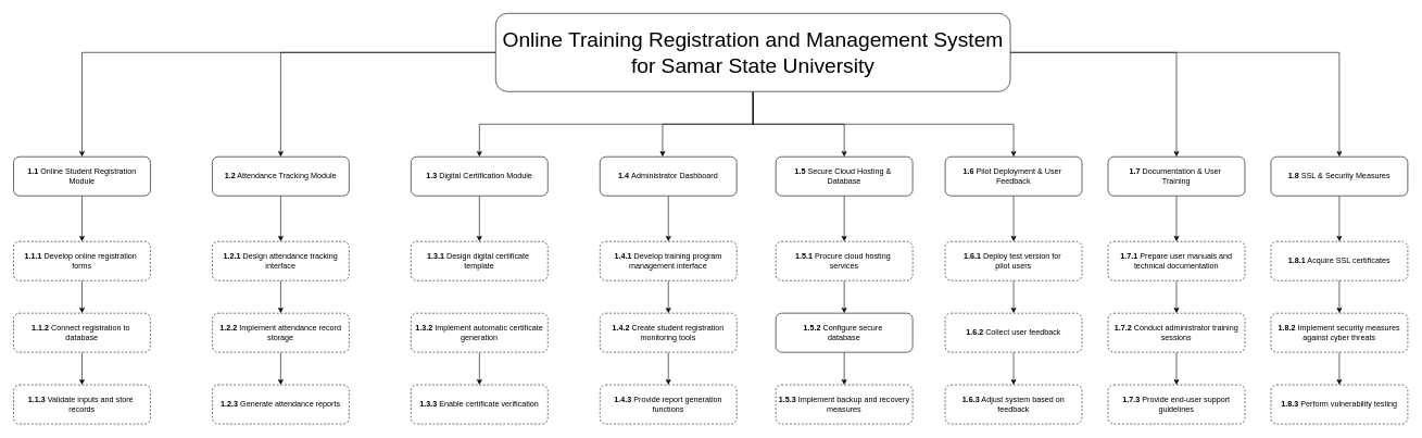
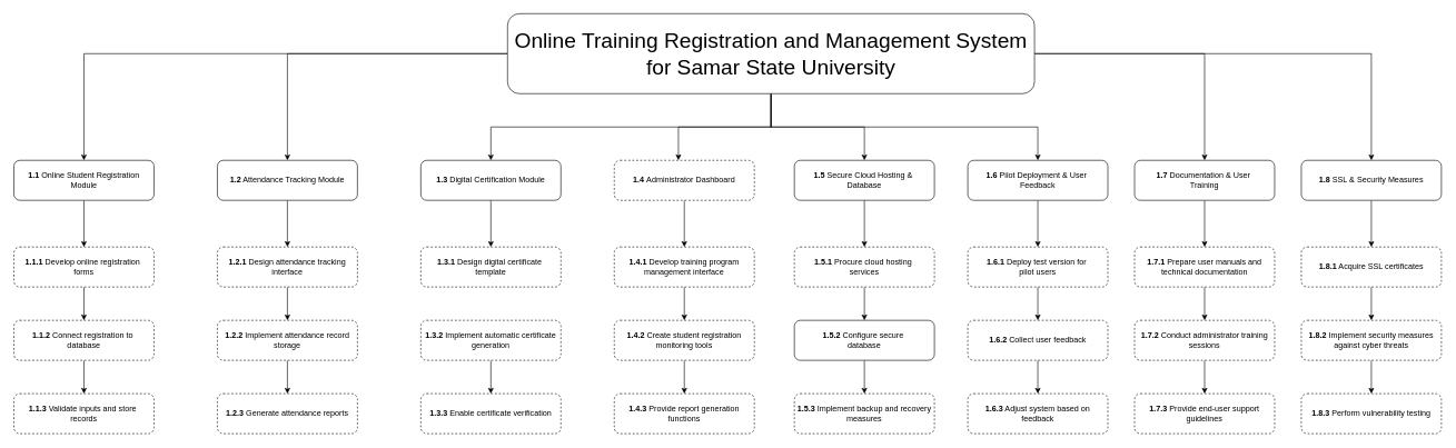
  <mxCell id="0" />
  <mxCell id="1" parent="0" />
  <mxCell id="2" style="edgeStyle=orthogonalEdgeStyle;rounded=0;orthogonalLoop=1;jettySize=auto;html=1;entryX=0.458;entryY=-0.003;entryDx=0;entryDy=0;entryPerimeter=0;" edge="1" parent="1" source="10" target="28"><mxGeometry relative="1" as="geometry"><mxPoint x="1155" y="190" as="targetPoint" /><Array as="points"><mxPoint x="1155" y="190" /><mxPoint x="1016" y="190" /></Array></mxGeometry></mxCell>
  <mxCell id="3" style="edgeStyle=orthogonalEdgeStyle;rounded=0;orthogonalLoop=1;jettySize=auto;html=1;entryX=0.5;entryY=0;entryDx=0;entryDy=0;" edge="1" parent="1" source="10" target="34"><mxGeometry relative="1" as="geometry" /></mxCell>
  <mxCell id="4" style="edgeStyle=orthogonalEdgeStyle;rounded=0;orthogonalLoop=1;jettySize=auto;html=1;entryX=0.5;entryY=0;entryDx=0;entryDy=0;" edge="1" parent="1" source="10" target="26"><mxGeometry relative="1" as="geometry" /></mxCell>
  <mxCell id="5" style="edgeStyle=orthogonalEdgeStyle;rounded=0;orthogonalLoop=1;jettySize=auto;html=1;entryX=0.5;entryY=0;entryDx=0;entryDy=0;" edge="1" parent="1" source="10" target="19"><mxGeometry relative="1" as="geometry" /></mxCell>
  <mxCell id="6" style="edgeStyle=orthogonalEdgeStyle;rounded=0;orthogonalLoop=1;jettySize=auto;html=1;" edge="1" parent="1" source="10" target="12"><mxGeometry relative="1" as="geometry" /></mxCell>
  <mxCell id="7" style="edgeStyle=orthogonalEdgeStyle;rounded=0;orthogonalLoop=1;jettySize=auto;html=1;entryX=0.5;entryY=0;entryDx=0;entryDy=0;" edge="1" parent="1" source="10" target="36"><mxGeometry relative="1" as="geometry" /></mxCell>
  <mxCell id="8" style="edgeStyle=orthogonalEdgeStyle;rounded=0;orthogonalLoop=1;jettySize=auto;html=1;" edge="1" parent="1" source="10" target="38"><mxGeometry relative="1" as="geometry" /></mxCell>
  <mxCell id="9" style="edgeStyle=orthogonalEdgeStyle;rounded=0;orthogonalLoop=1;jettySize=auto;html=1;" edge="1" parent="1" source="10" target="40"><mxGeometry relative="1" as="geometry" /></mxCell>
  <mxCell id="10" value="&lt;font style=&quot;&quot;&gt;&lt;font style=&quot;font-size: 32px;&quot;&gt;Online Training Registration and Management System for Samar State University&lt;/font&gt;&lt;br&gt;&lt;/font&gt;" style="rounded=1;whiteSpace=wrap;html=1;" vertex="1" parent="1"><mxGeometry x="760" width="790" height="120" as="geometry" y="20" /></mxCell>
  <mxCell id="11" style="edgeStyle=orthogonalEdgeStyle;rounded=0;orthogonalLoop=1;jettySize=auto;html=1;entryX=0.5;entryY=0;entryDx=0;entryDy=0;" edge="1" parent="1" source="12" target="14"><mxGeometry relative="1" as="geometry" /></mxCell>
  <mxCell id="12" value="&lt;b&gt;1.1 &lt;/b&gt;Online Student Registration Module" style="rounded=1;whiteSpace=wrap;html=1;" vertex="1" parent="1"><mxGeometry x="20" y="240" width="210" height="60" as="geometry" /></mxCell>
  <mxCell id="13" value="" style="edgeStyle=orthogonalEdgeStyle;rounded=0;orthogonalLoop=1;jettySize=auto;html=1;" edge="1" parent="1" source="14" target="16"><mxGeometry relative="1" as="geometry" /></mxCell>
  <mxCell id="14" value="&lt;b&gt;1.1.1 &lt;/b&gt;Develop online registration&amp;nbsp;&lt;div&gt;forms&lt;/div&gt;" style="rounded=1;whiteSpace=wrap;html=1;dashed=1;" vertex="1" parent="1"><mxGeometry x="20" y="370" width="210" height="60" as="geometry" /></mxCell>
  <mxCell id="15" value="" style="edgeStyle=orthogonalEdgeStyle;rounded=0;orthogonalLoop=1;jettySize=auto;html=1;" edge="1" parent="1" source="16" target="17"><mxGeometry relative="1" as="geometry" /></mxCell>
  <mxCell id="16" value="&lt;b&gt;1.1.2 &lt;/b&gt;Connect registration to&amp;nbsp;&lt;div&gt;database&lt;/div&gt;" style="rounded=1;whiteSpace=wrap;html=1;dashed=1;" vertex="1" parent="1"><mxGeometry x="20" y="480" width="210" height="60" as="geometry" /></mxCell>
  <mxCell id="17" value="&lt;b&gt;1.1.3&lt;/b&gt; Validate inputs and store&amp;nbsp;&lt;div&gt;records&lt;/div&gt;" style="rounded=1;whiteSpace=wrap;html=1;dashed=1;" vertex="1" parent="1"><mxGeometry x="20" y="590" width="210" height="60" as="geometry" /></mxCell>
  <mxCell id="18" value="" style="edgeStyle=orthogonalEdgeStyle;rounded=0;orthogonalLoop=1;jettySize=auto;html=1;" edge="1" parent="1" source="19" target="21"><mxGeometry relative="1" as="geometry" /></mxCell>
  <mxCell id="19" value="&lt;b&gt;1.2&lt;/b&gt; Attendance Tracking Module" style="rounded=1;whiteSpace=wrap;html=1;" vertex="1" parent="1"><mxGeometry x="325" y="240" width="210" height="60" as="geometry" /></mxCell>
  <mxCell id="20" value="" style="edgeStyle=orthogonalEdgeStyle;rounded=0;orthogonalLoop=1;jettySize=auto;html=1;" edge="1" parent="1" source="21" target="23"><mxGeometry relative="1" as="geometry" /></mxCell>
  <mxCell id="21" value="&lt;b&gt;1.2.1 &lt;/b&gt;Design attendance tracking interface" style="rounded=1;whiteSpace=wrap;html=1;dashed=1;" vertex="1" parent="1"><mxGeometry x="325" y="370" width="210" height="60" as="geometry" /></mxCell>
  <mxCell id="22" value="" style="edgeStyle=orthogonalEdgeStyle;rounded=0;orthogonalLoop=1;jettySize=auto;html=1;" edge="1" parent="1" source="23" target="24"><mxGeometry relative="1" as="geometry" /></mxCell>
  <mxCell id="23" value="&lt;b&gt;1.2.2&lt;/b&gt; Implement attendance record storage" style="rounded=1;whiteSpace=wrap;html=1;dashed=1;" vertex="1" parent="1"><mxGeometry x="325" y="480" width="210" height="60" as="geometry" /></mxCell>
  <mxCell id="24" value="&lt;b&gt;1.2.3&lt;/b&gt; Generate attendance reports" style="rounded=1;whiteSpace=wrap;html=1;dashed=1;" vertex="1" parent="1"><mxGeometry x="325" y="590" width="210" height="60" as="geometry" /></mxCell>
  <mxCell id="25" value="" style="edgeStyle=orthogonalEdgeStyle;rounded=0;orthogonalLoop=1;jettySize=auto;html=1;" edge="1" parent="1" source="26" target="29"><mxGeometry relative="1" as="geometry" /></mxCell>
  <mxCell id="26" value="&lt;b&gt;1.3&lt;/b&gt; Digital Certification Module" style="rounded=1;whiteSpace=wrap;html=1;" vertex="1" parent="1"><mxGeometry x="630" y="240" width="210" height="60" as="geometry" /></mxCell>
  <mxCell id="27" value="" style="edgeStyle=orthogonalEdgeStyle;rounded=0;orthogonalLoop=1;jettySize=auto;html=1;" edge="1" parent="1" source="28" target="42"><mxGeometry relative="1" as="geometry" /></mxCell>
- <mxCell id="28" value="&lt;b&gt;1.4 &lt;/b&gt;Administrator Dashboard" style="rounded=1;whiteSpace=wrap;html=1;" vertex="1" parent="1"><mxGeometry x="920" y="240" width="210" height="60" as="geometry" /></mxCell>
+ <mxCell id="28" value="&lt;b&gt;1.4 &lt;/b&gt;Administrator Dashboard" style="rounded=1;whiteSpace=wrap;html=1;dashed=1;" vertex="1" parent="1"><mxGeometry x="920" y="240" width="210" height="60" as="geometry" /></mxCell>
  <mxCell id="29" value="&lt;b&gt;1.3.1&lt;/b&gt; Design digital certificate&amp;nbsp;&lt;div&gt;template&lt;/div&gt;" style="rounded=1;whiteSpace=wrap;html=1;dashed=1;" vertex="1" parent="1"><mxGeometry x="630" y="370" width="210" height="60" as="geometry" /></mxCell>
  <mxCell id="30" value="" style="edgeStyle=orthogonalEdgeStyle;rounded=0;orthogonalLoop=1;jettySize=auto;html=1;" edge="1" parent="1" source="31" target="32"><mxGeometry relative="1" as="geometry" /></mxCell>
  <mxCell id="31" value="&lt;b&gt;1.3.2&lt;/b&gt; Implement automatic certificate generation" style="rounded=1;whiteSpace=wrap;html=1;dashed=1;" vertex="1" parent="1"><mxGeometry x="630" y="480" width="210" height="60" as="geometry" /></mxCell>
  <mxCell id="32" value="&lt;b&gt;1.3.3 &lt;/b&gt;Enable certificate verification" style="rounded=1;whiteSpace=wrap;html=1;dashed=1;" vertex="1" parent="1"><mxGeometry x="630" y="590" width="210" height="60" as="geometry" /></mxCell>
  <mxCell id="33" value="" style="edgeStyle=orthogonalEdgeStyle;rounded=0;orthogonalLoop=1;jettySize=auto;html=1;" edge="1" parent="1" source="34" target="47"><mxGeometry relative="1" as="geometry" /></mxCell>
  <mxCell id="34" value="&lt;b&gt;1.5&lt;/b&gt; Secure Cloud Hosting &amp;amp;&amp;nbsp;&lt;div&gt;Database&lt;/div&gt;" style="rounded=1;whiteSpace=wrap;html=1;" vertex="1" parent="1"><mxGeometry x="1190" y="240" width="210" height="60" as="geometry" /></mxCell>
  <mxCell id="35" value="" style="edgeStyle=orthogonalEdgeStyle;rounded=0;orthogonalLoop=1;jettySize=auto;html=1;" edge="1" parent="1" source="36" target="52"><mxGeometry relative="1" as="geometry" /></mxCell>
  <mxCell id="36" value="&lt;b&gt;1.6&lt;/b&gt; Pilot Deployment &amp;amp; User&amp;nbsp;&lt;div&gt;Feedback&lt;/div&gt;" style="rounded=1;whiteSpace=wrap;html=1;align=center;" vertex="1" parent="1"><mxGeometry x="1450" y="240" width="210" height="60" as="geometry" /></mxCell>
  <mxCell id="37" value="" style="edgeStyle=orthogonalEdgeStyle;rounded=0;orthogonalLoop=1;jettySize=auto;html=1;" edge="1" parent="1" source="38" target="57"><mxGeometry relative="1" as="geometry" /></mxCell>
  <mxCell id="38" value="&lt;b&gt;1.7&lt;/b&gt; Documentation &amp;amp; User&amp;nbsp;&lt;div&gt;Training&lt;/div&gt;" style="rounded=1;whiteSpace=wrap;html=1;align=center;" vertex="1" parent="1"><mxGeometry x="1700" y="240" width="210" height="60" as="geometry" /></mxCell>
  <mxCell id="39" value="" style="edgeStyle=orthogonalEdgeStyle;rounded=0;orthogonalLoop=1;jettySize=auto;html=1;" edge="1" parent="1" source="40" target="62"><mxGeometry relative="1" as="geometry" /></mxCell>
  <mxCell id="40" value="&lt;b&gt;1.8&lt;/b&gt; SSL &amp;amp; Security Measures" style="rounded=1;whiteSpace=wrap;html=1;align=center;" vertex="1" parent="1"><mxGeometry x="1950" y="240" width="210" height="60" as="geometry" /></mxCell>
  <mxCell id="41" value="" style="edgeStyle=orthogonalEdgeStyle;rounded=0;orthogonalLoop=1;jettySize=auto;html=1;" edge="1" parent="1" source="42" target="44"><mxGeometry relative="1" as="geometry" /></mxCell>
  <mxCell id="42" value="&lt;b&gt;1.4.1&lt;/b&gt; Develop training program management interface" style="rounded=1;whiteSpace=wrap;html=1;dashed=1;" vertex="1" parent="1"><mxGeometry x="920" y="370" width="210" height="60" as="geometry" /></mxCell>
  <mxCell id="43" value="" style="edgeStyle=orthogonalEdgeStyle;rounded=0;orthogonalLoop=1;jettySize=auto;html=1;" edge="1" parent="1" source="44" target="45"><mxGeometry relative="1" as="geometry" /></mxCell>
  <mxCell id="44" value="&lt;b&gt;1.4.2&lt;/b&gt; Create student registration monitoring tools" style="rounded=1;whiteSpace=wrap;html=1;dashed=1;" vertex="1" parent="1"><mxGeometry x="920" y="480" width="210" height="60" as="geometry" /></mxCell>
  <mxCell id="45" value="&lt;b&gt;1.4.3&lt;/b&gt; Provide report generation functions" style="rounded=1;whiteSpace=wrap;html=1;dashed=1;" vertex="1" parent="1"><mxGeometry x="920" y="590" width="210" height="60" as="geometry" /></mxCell>
  <mxCell id="46" value="" style="edgeStyle=orthogonalEdgeStyle;rounded=0;orthogonalLoop=1;jettySize=auto;html=1;" edge="1" parent="1" source="47" target="49"><mxGeometry relative="1" as="geometry" /></mxCell>
  <mxCell id="47" value="&lt;b&gt;1.5.1&lt;/b&gt; Procure cloud hosting&amp;nbsp;&lt;div&gt;services&lt;/div&gt;" style="rounded=1;whiteSpace=wrap;html=1;dashed=1;" vertex="1" parent="1"><mxGeometry x="1190" y="370" width="210" height="60" as="geometry" /></mxCell>
  <mxCell id="48" value="" style="edgeStyle=orthogonalEdgeStyle;rounded=0;orthogonalLoop=1;jettySize=auto;html=1;" edge="1" parent="1" source="49" target="50"><mxGeometry relative="1" as="geometry" /></mxCell>
  <mxCell id="49" value="&lt;b&gt;1.5.2&lt;/b&gt; Configure secure&amp;nbsp;&lt;div&gt;database&lt;/div&gt;" style="rounded=1;whiteSpace=wrap;html=1;dashed=0;" vertex="1" parent="1"><mxGeometry x="1190" y="480" width="210" height="60" as="geometry" /></mxCell>
  <mxCell id="50" value="&lt;b&gt;1.5.3&lt;/b&gt; Implement backup and recovery measures" style="rounded=1;whiteSpace=wrap;html=1;dashed=1;" vertex="1" parent="1"><mxGeometry x="1190" y="590" width="210" height="60" as="geometry" /></mxCell>
  <mxCell id="51" value="" style="edgeStyle=orthogonalEdgeStyle;rounded=0;orthogonalLoop=1;jettySize=auto;html=1;" edge="1" parent="1" source="52" target="54"><mxGeometry relative="1" as="geometry" /></mxCell>
  <mxCell id="52" value="&lt;b&gt;1.6.1&lt;/b&gt; Deploy test version for&amp;nbsp;&lt;div&gt;pilot users&lt;/div&gt;" style="rounded=1;whiteSpace=wrap;html=1;dashed=1;" vertex="1" parent="1"><mxGeometry x="1450" y="370" width="210" height="60" as="geometry" /></mxCell>
  <mxCell id="53" value="" style="edgeStyle=orthogonalEdgeStyle;rounded=0;orthogonalLoop=1;jettySize=auto;html=1;" edge="1" parent="1" source="54" target="55"><mxGeometry relative="1" as="geometry" /></mxCell>
  <mxCell id="54" value="&lt;b&gt;1.6.2&lt;/b&gt; Collect user feedback" style="rounded=1;whiteSpace=wrap;html=1;dashed=1;" vertex="1" parent="1"><mxGeometry x="1450" y="480" width="210" height="60" as="geometry" /></mxCell>
  <mxCell id="55" value="&lt;b&gt;1.6.3&lt;/b&gt; Adjust system based on feedback" style="rounded=1;whiteSpace=wrap;html=1;dashed=1;" vertex="1" parent="1"><mxGeometry x="1450" y="590" width="210" height="60" as="geometry" /></mxCell>
  <mxCell id="56" value="" style="edgeStyle=orthogonalEdgeStyle;rounded=0;orthogonalLoop=1;jettySize=auto;html=1;" edge="1" parent="1" source="57" target="59"><mxGeometry relative="1" as="geometry" /></mxCell>
  <mxCell id="57" value="&lt;b&gt;1.7.1&lt;/b&gt; Prepare user manuals and technical documentation" style="rounded=1;whiteSpace=wrap;html=1;dashed=1;" vertex="1" parent="1"><mxGeometry x="1700" y="370" width="210" height="60" as="geometry" /></mxCell>
  <mxCell id="58" value="" style="edgeStyle=orthogonalEdgeStyle;rounded=0;orthogonalLoop=1;jettySize=auto;html=1;" edge="1" parent="1" source="59" target="60"><mxGeometry relative="1" as="geometry" /></mxCell>
  <mxCell id="59" value="&lt;b&gt;1.7.2 &lt;/b&gt;Conduct administrator training sessions" style="rounded=1;whiteSpace=wrap;html=1;dashed=1;" vertex="1" parent="1"><mxGeometry x="1700" y="480" width="210" height="60" as="geometry" /></mxCell>
  <mxCell id="60" value="&lt;b&gt;1.7.3&lt;/b&gt; Provide end-user support guidelines" style="rounded=1;whiteSpace=wrap;html=1;dashed=1;" vertex="1" parent="1"><mxGeometry x="1700" y="590" width="210" height="60" as="geometry" /></mxCell>
  <mxCell id="61" value="" style="edgeStyle=orthogonalEdgeStyle;rounded=0;orthogonalLoop=1;jettySize=auto;html=1;" edge="1" parent="1" source="62" target="64"><mxGeometry relative="1" as="geometry" /></mxCell>
  <mxCell id="62" value="&lt;b&gt;1.8.1&lt;/b&gt; Acquire SSL certificates" style="rounded=1;whiteSpace=wrap;html=1;dashed=1;" vertex="1" parent="1"><mxGeometry x="1950" y="370" width="210" height="60" as="geometry" /></mxCell>
  <mxCell id="63" value="" style="edgeStyle=orthogonalEdgeStyle;rounded=0;orthogonalLoop=1;jettySize=auto;html=1;" edge="1" parent="1" source="64" target="65"><mxGeometry relative="1" as="geometry" /></mxCell>
  <mxCell id="64" value="&lt;b&gt;1.8.2&lt;/b&gt; Implement security measures against cyber threats" style="rounded=1;whiteSpace=wrap;html=1;dashed=1;" vertex="1" parent="1"><mxGeometry x="1950" y="480" width="210" height="60" as="geometry" /></mxCell>
  <mxCell id="65" value="&lt;b&gt;1.8.3 &lt;/b&gt;Perform vulnerability testing" style="rounded=1;whiteSpace=wrap;html=1;dashed=1;" vertex="1" parent="1"><mxGeometry x="1950" y="590" width="210" height="60" as="geometry" /></mxCell>
